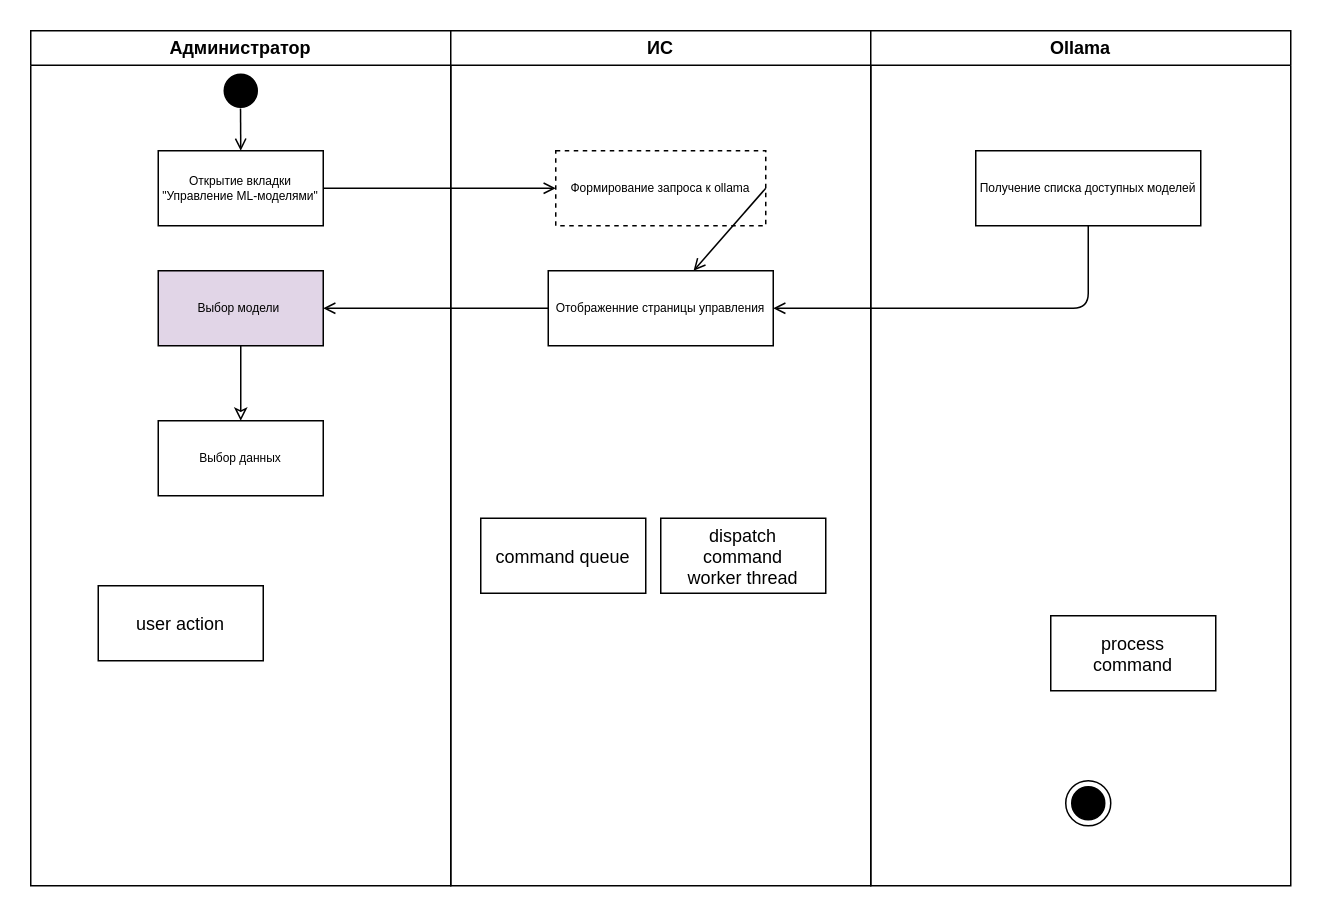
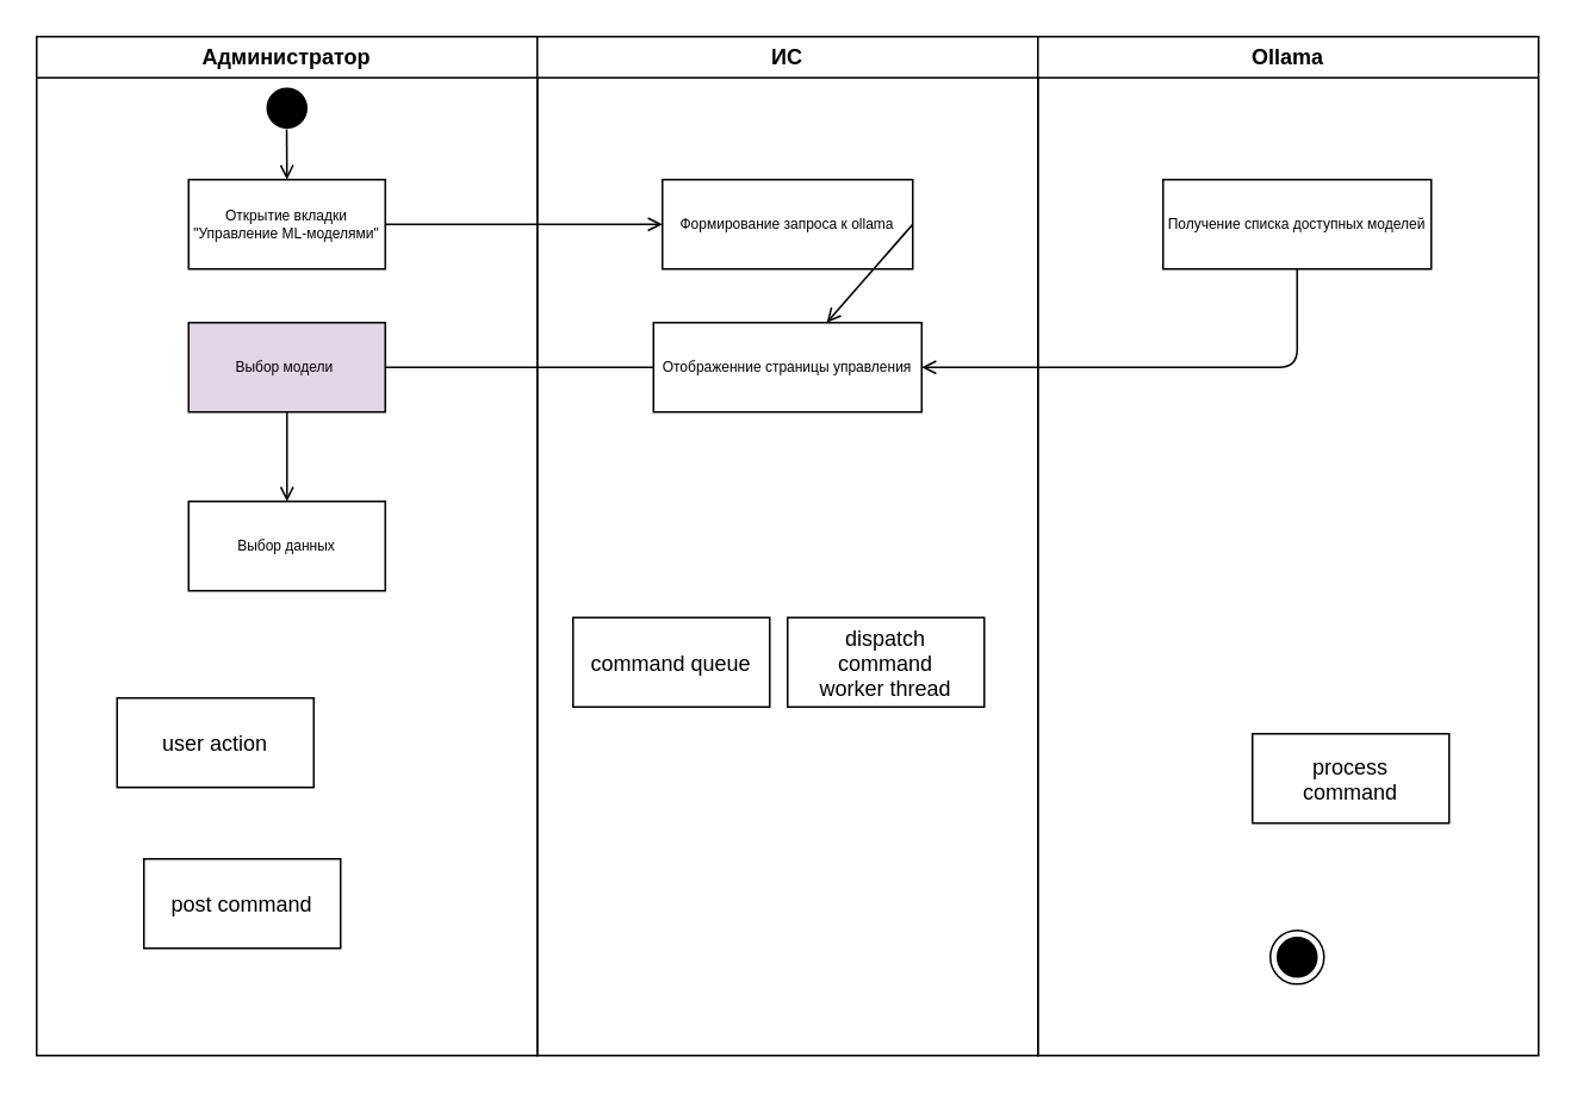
  <mxCell id="0" />
  <mxCell id="1" parent="0" />
  <mxCell id="2" value="Администратор" style="swimlane;whiteSpace=wrap" vertex="1" parent="1"><mxGeometry x="20" y="20" width="280" height="570" as="geometry" /></mxCell>
  <mxCell id="3" value="" style="ellipse;shape=startState;fillColor=#000000;strokeColor=#000000;" vertex="1" parent="2"><mxGeometry x="125" y="25" width="30" height="30" as="geometry" /></mxCell>
  <mxCell id="4" value="Открытие вкладки&#10;&quot;Управление ML-моделями&quot;" style="fontSize=8;" vertex="1" parent="2"><mxGeometry x="85" y="80" width="110" height="50" as="geometry" /></mxCell>
  <mxCell id="5" value="user action" style="" vertex="1" parent="2"><mxGeometry x="45" y="370" width="110" height="50" as="geometry" /></mxCell>
+ <mxCell id="6" value="post command" style="" vertex="1" parent="2"><mxGeometry x="60" y="460" width="110" height="50" as="geometry" /></mxCell>
  <mxCell id="7" value="Выбор модели " style="fontSize=8;fillColor=#e1d5e7;" vertex="1" parent="2"><mxGeometry x="85" y="160" width="110" height="50" as="geometry" /></mxCell>
  <mxCell id="8" value="" style="html=1;verticalAlign=bottom;labelBackgroundColor=none;endArrow=open;endFill=0;entryX=0.5;entryY=0;entryDx=0;entryDy=0;exitX=0.495;exitY=0.897;exitDx=0;exitDy=0;exitPerimeter=0;" edge="1" parent="2" source="3" target="4"><mxGeometry width="160" relative="1" as="geometry"><mxPoint x="140" y="60" as="sourcePoint" /><mxPoint x="360" y="115" as="targetPoint" /></mxGeometry></mxCell>
  <mxCell id="9" value="Выбор данных" style="fontSize=8;" vertex="1" parent="2"><mxGeometry x="85" y="260" width="110" height="50" as="geometry" /></mxCell>
- <mxCell id="10" value="" style="html=1;verticalAlign=bottom;labelBackgroundColor=none;endArrow=classic;endFill=0;exitX=0.5;exitY=1;exitDx=0;exitDy=0;entryX=0.5;entryY=0;entryDx=0;entryDy=0;" edge="1" parent="2" source="7" target="9"><mxGeometry width="160" relative="1" as="geometry"><mxPoint x="330" y="270" as="sourcePoint" /><mxPoint x="180" y="270" as="targetPoint" /><Array as="points" /></mxGeometry></mxCell>
+ <mxCell id="10" value="" style="html=1;verticalAlign=bottom;labelBackgroundColor=none;endArrow=open;endFill=0;exitX=0.5;exitY=1;exitDx=0;exitDy=0;entryX=0.5;entryY=0;entryDx=0;entryDy=0;" edge="1" parent="2" source="7" target="9"><mxGeometry width="160" relative="1" as="geometry"><mxPoint x="330" y="270" as="sourcePoint" /><mxPoint x="180" y="270" as="targetPoint" /><Array as="points" /></mxGeometry></mxCell>
  <mxCell id="11" value="ИС" style="swimlane;whiteSpace=wrap" vertex="1" parent="1"><mxGeometry x="300" y="20" width="280" height="570" as="geometry" /></mxCell>
- <mxCell id="12" value="Формирование запроса к ollama" style="fontSize=8;dashed=1;" vertex="1" parent="11"><mxGeometry x="70" y="80" width="140" height="50" as="geometry" /></mxCell>
+ <mxCell id="12" value="Формирование запроса к ollama" style="fontSize=8;" vertex="1" parent="11"><mxGeometry x="70" y="80" width="140" height="50" as="geometry" /></mxCell>
  <mxCell id="13" value="command queue" style="" vertex="1" parent="11"><mxGeometry x="20" y="325" width="110" height="50" as="geometry" /></mxCell>
  <mxCell id="14" value="dispatch&#10;command&#10;worker thread" style="" vertex="1" parent="11"><mxGeometry x="140" y="325" width="110" height="50" as="geometry" /></mxCell>
  <mxCell id="15" value="Отображенние страницы управления" style="fontSize=8;" vertex="1" parent="11"><mxGeometry x="65" y="160" width="150" height="50" as="geometry" /></mxCell>
  <mxCell id="16" value="Ollama" style="swimlane;whiteSpace=wrap;startSize=23;" vertex="1" parent="1"><mxGeometry x="580" y="20" width="280" height="570" as="geometry" /></mxCell>
  <mxCell id="17" value="process&#10;command" style="" vertex="1" parent="16"><mxGeometry x="120" y="390" width="110" height="50" as="geometry" /></mxCell>
  <mxCell id="18" value="" style="ellipse;shape=endState;fillColor=#000000;strokeColor=#000000;" vertex="1" parent="16"><mxGeometry x="130" y="500" width="30" height="30" as="geometry" /></mxCell>
  <mxCell id="19" value="Получение списка доступных моделей" style="fontSize=8;" vertex="1" parent="16"><mxGeometry x="70" y="80" width="150" height="50" as="geometry" /></mxCell>
  <mxCell id="20" value="" style="html=1;verticalAlign=bottom;labelBackgroundColor=none;endArrow=open;endFill=0;exitX=1;exitY=0.5;exitDx=0;exitDy=0;entryX=0;entryY=0.5;entryDx=0;entryDy=0;" edge="1" parent="1" source="4" target="12"><mxGeometry width="160" relative="1" as="geometry"><mxPoint x="250" y="130" as="sourcePoint" /><mxPoint x="330" y="125" as="targetPoint" /></mxGeometry></mxCell>
  <mxCell id="21" value="" style="html=1;verticalAlign=bottom;labelBackgroundColor=none;endArrow=open;endFill=0;exitX=1;exitY=0.5;exitDx=0;exitDy=0;" edge="1" parent="1" source="12" target="15"><mxGeometry width="160" relative="1" as="geometry"><mxPoint x="610" y="210" as="sourcePoint" /><mxPoint x="765" y="210" as="targetPoint" /></mxGeometry></mxCell>
  <mxCell id="22" value="" style="html=1;verticalAlign=bottom;labelBackgroundColor=none;endArrow=open;endFill=0;exitX=0.5;exitY=1;exitDx=0;exitDy=0;entryX=1;entryY=0.5;entryDx=0;entryDy=0;" edge="1" parent="1" source="19" target="15"><mxGeometry width="160" relative="1" as="geometry"><mxPoint x="700" y="200" as="sourcePoint" /><mxPoint x="510" y="190" as="targetPoint" /><Array as="points"><mxPoint x="725" y="205" /></Array></mxGeometry></mxCell>
- <mxCell id="23" value="" style="html=1;verticalAlign=bottom;labelBackgroundColor=none;endArrow=open;endFill=0;exitX=0;exitY=0.5;exitDx=0;exitDy=0;entryX=1;entryY=0.5;entryDx=0;entryDy=0;" edge="1" parent="1" source="15" target="7"><mxGeometry width="160" relative="1" as="geometry"><mxPoint x="340" y="220" as="sourcePoint" /><mxPoint x="230" y="205" as="targetPoint" /><Array as="points" /></mxGeometry></mxCell>
+ <mxCell id="23" value="" style="html=1;verticalAlign=bottom;labelBackgroundColor=none;endArrow=none;endFill=0;exitX=0;exitY=0.5;exitDx=0;exitDy=0;entryX=1;entryY=0.5;entryDx=0;entryDy=0;" edge="1" parent="1" source="15" target="7"><mxGeometry width="160" relative="1" as="geometry"><mxPoint x="340" y="220" as="sourcePoint" /><mxPoint x="230" y="205" as="targetPoint" /><Array as="points" /></mxGeometry></mxCell>
